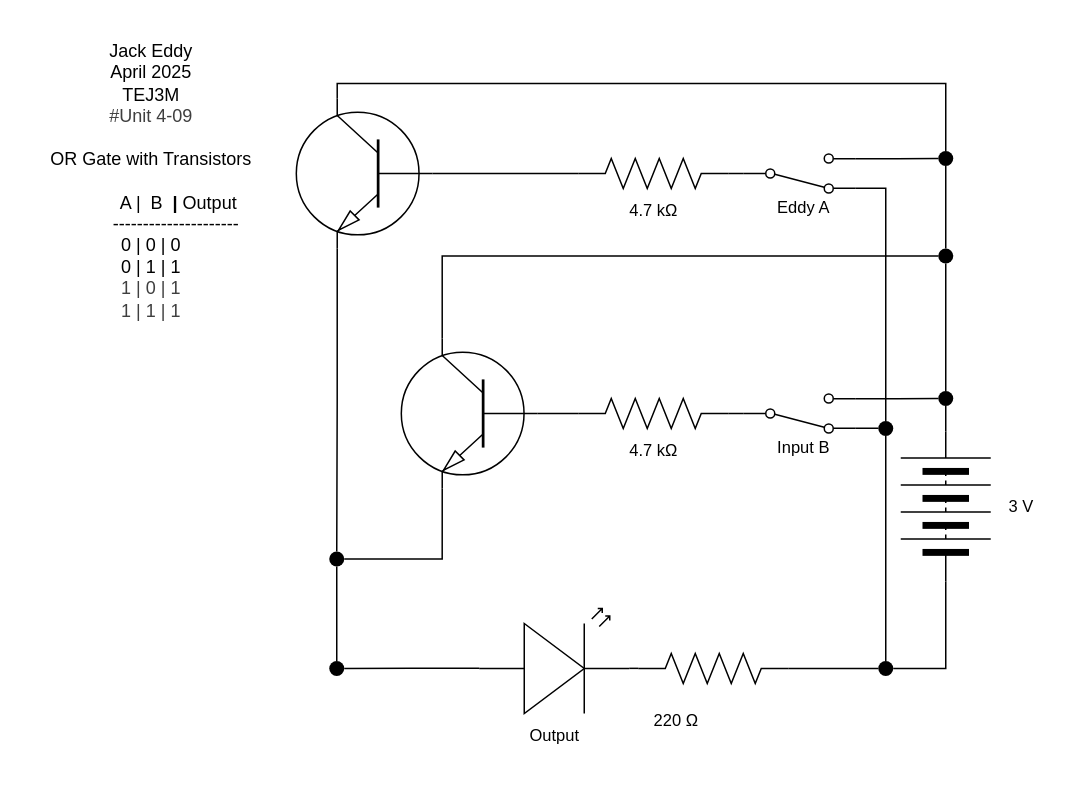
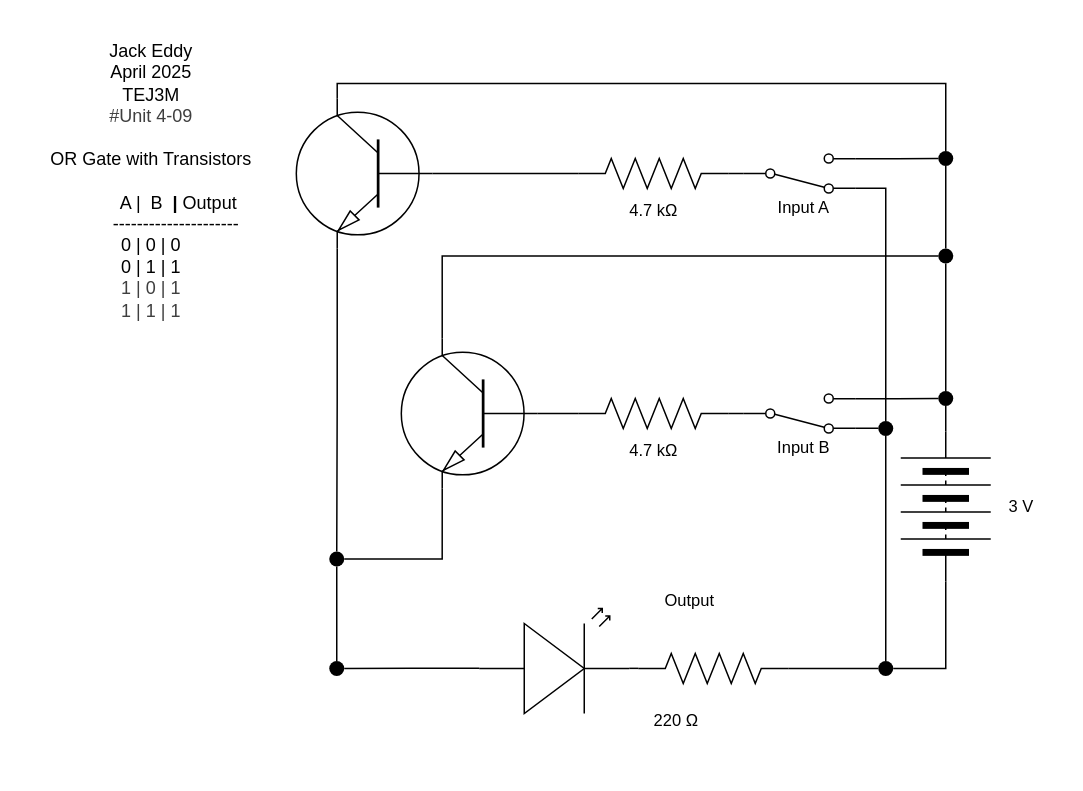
  <mxCell id="0" />
  <mxCell id="1" parent="0" />
  <mxCell id="2" style="edgeStyle=orthogonalEdgeStyle;shape=connector;rounded=0;html=1;exitX=0.7;exitY=1;exitDx=0;exitDy=0;exitPerimeter=0;entryX=1;entryY=0.5;entryDx=0;entryDy=0;strokeColor=default;align=center;verticalAlign=middle;fontFamily=Helvetica;fontSize=11;fontColor=default;labelBackgroundColor=default;endArrow=none;endFill=0;" edge="1" parent="1" source="4" target="43"><mxGeometry relative="1" as="geometry" /></mxCell>
  <mxCell id="3" style="edgeStyle=orthogonalEdgeStyle;shape=connector;rounded=0;html=1;exitX=0.7;exitY=0;exitDx=0;exitDy=0;exitPerimeter=0;entryX=0;entryY=0.5;entryDx=0;entryDy=0;strokeColor=default;align=center;verticalAlign=middle;fontFamily=Helvetica;fontSize=11;fontColor=default;labelBackgroundColor=default;endArrow=none;endFill=0;" edge="1" parent="1" source="4" target="45"><mxGeometry relative="1" as="geometry" /></mxCell>
  <mxCell id="4" value="" style="verticalLabelPosition=bottom;shadow=0;dashed=0;align=center;html=1;verticalAlign=top;shape=mxgraph.electrical.transistors.npn_transistor_1;flipH=1;" vertex="1" parent="1"><mxGeometry x="265" y="225" width="95" height="100" as="geometry" /></mxCell>
  <mxCell id="5" style="edgeStyle=orthogonalEdgeStyle;shape=connector;rounded=0;html=1;exitX=0.7;exitY=0;exitDx=0;exitDy=0;exitPerimeter=0;entryX=0.5;entryY=0;entryDx=0;entryDy=0;strokeColor=default;align=center;verticalAlign=middle;fontFamily=Helvetica;fontSize=11;fontColor=default;labelBackgroundColor=default;endArrow=none;endFill=0;" edge="1" parent="1" source="7" target="31"><mxGeometry relative="1" as="geometry" /></mxCell>
  <mxCell id="6" style="edgeStyle=orthogonalEdgeStyle;shape=connector;rounded=0;html=1;exitX=0.7;exitY=1;exitDx=0;exitDy=0;exitPerimeter=0;entryX=0.5;entryY=0;entryDx=0;entryDy=0;strokeColor=default;align=center;verticalAlign=middle;fontFamily=Helvetica;fontSize=11;fontColor=default;labelBackgroundColor=default;endArrow=none;endFill=0;" edge="1" parent="1" source="7" target="43"><mxGeometry relative="1" as="geometry" /></mxCell>
  <mxCell id="7" value="" style="verticalLabelPosition=bottom;shadow=0;dashed=0;align=center;html=1;verticalAlign=top;shape=mxgraph.electrical.transistors.npn_transistor_1;flipH=1;" vertex="1" parent="1"><mxGeometry x="195" y="65" width="95" height="100" as="geometry" /></mxCell>
  <mxCell id="8" style="edgeStyle=orthogonalEdgeStyle;shape=connector;rounded=0;html=1;exitX=1;exitY=0.5;exitDx=0;exitDy=0;exitPerimeter=0;entryX=0;entryY=0.5;entryDx=0;entryDy=0;strokeColor=default;align=center;verticalAlign=middle;fontFamily=Helvetica;fontSize=11;fontColor=default;labelBackgroundColor=default;endArrow=none;endFill=0;" edge="1" parent="1" source="9" target="15"><mxGeometry relative="1" as="geometry" /></mxCell>
  <mxCell id="9" value="" style="pointerEvents=1;verticalLabelPosition=bottom;shadow=0;dashed=0;align=center;html=1;verticalAlign=top;shape=mxgraph.electrical.resistors.resistor_2;fontFamily=Helvetica;fontSize=11;fontColor=default;labelBackgroundColor=default;" vertex="1" parent="1"><mxGeometry x="385" y="105" width="100" height="20" as="geometry" /></mxCell>
  <mxCell id="10" style="edgeStyle=orthogonalEdgeStyle;shape=connector;rounded=0;html=1;exitX=1;exitY=0.5;exitDx=0;exitDy=0;exitPerimeter=0;entryX=0;entryY=0.5;entryDx=0;entryDy=0;strokeColor=default;align=center;verticalAlign=middle;fontFamily=Helvetica;fontSize=11;fontColor=default;labelBackgroundColor=default;endArrow=none;endFill=0;" edge="1" parent="1" source="11" target="18"><mxGeometry relative="1" as="geometry" /></mxCell>
  <mxCell id="11" value="" style="pointerEvents=1;verticalLabelPosition=bottom;shadow=0;dashed=0;align=center;html=1;verticalAlign=top;shape=mxgraph.electrical.resistors.resistor_2;fontFamily=Helvetica;fontSize=11;fontColor=default;labelBackgroundColor=default;" vertex="1" parent="1"><mxGeometry x="385" y="265" width="100" height="20" as="geometry" /></mxCell>
  <mxCell id="12" style="edgeStyle=orthogonalEdgeStyle;shape=connector;rounded=0;html=1;exitX=0;exitY=0.5;exitDx=0;exitDy=0;exitPerimeter=0;entryX=0;entryY=0.5;entryDx=0;entryDy=0;entryPerimeter=0;strokeColor=default;align=center;verticalAlign=middle;fontFamily=Helvetica;fontSize=11;fontColor=default;labelBackgroundColor=default;endArrow=none;endFill=0;" edge="1" parent="1" source="9" target="7"><mxGeometry relative="1" as="geometry" /></mxCell>
  <mxCell id="13" style="edgeStyle=orthogonalEdgeStyle;shape=connector;rounded=0;html=1;exitX=0;exitY=0.5;exitDx=0;exitDy=0;exitPerimeter=0;entryX=0;entryY=0.5;entryDx=0;entryDy=0;entryPerimeter=0;strokeColor=default;align=center;verticalAlign=middle;fontFamily=Helvetica;fontSize=11;fontColor=default;labelBackgroundColor=default;endArrow=none;endFill=0;" edge="1" parent="1" source="4" target="11"><mxGeometry relative="1" as="geometry" /></mxCell>
  <mxCell id="14" style="edgeStyle=orthogonalEdgeStyle;shape=connector;rounded=0;html=1;exitX=1;exitY=0.12;exitDx=0;exitDy=0;entryX=0;entryY=0.5;entryDx=0;entryDy=0;strokeColor=default;align=center;verticalAlign=middle;fontFamily=Helvetica;fontSize=11;fontColor=default;labelBackgroundColor=default;endArrow=none;endFill=0;" edge="1" parent="1" source="15" target="31"><mxGeometry relative="1" as="geometry" /></mxCell>
  <mxCell id="15" value="" style="html=1;shape=mxgraph.electrical.electro-mechanical.twoWaySwitch;aspect=fixed;elSwitchState=2;flipH=0;rotation=0;flipV=1;" vertex="1" parent="1"><mxGeometry x="495" y="102" width="75" height="26" as="geometry" /></mxCell>
  <mxCell id="16" style="edgeStyle=orthogonalEdgeStyle;shape=connector;rounded=0;html=1;exitX=1;exitY=0.88;exitDx=0;exitDy=0;entryX=0;entryY=0.5;entryDx=0;entryDy=0;strokeColor=default;align=center;verticalAlign=middle;fontFamily=Helvetica;fontSize=11;fontColor=default;labelBackgroundColor=default;endArrow=none;endFill=0;" edge="1" parent="1" source="18" target="27"><mxGeometry relative="1" as="geometry" /></mxCell>
  <mxCell id="17" style="edgeStyle=orthogonalEdgeStyle;shape=connector;rounded=0;html=1;exitX=1;exitY=0.12;exitDx=0;exitDy=0;entryX=0;entryY=0.5;entryDx=0;entryDy=0;strokeColor=default;align=center;verticalAlign=middle;fontFamily=Helvetica;fontSize=11;fontColor=default;labelBackgroundColor=default;endArrow=none;endFill=0;" edge="1" parent="1" source="18" target="29"><mxGeometry relative="1" as="geometry" /></mxCell>
  <mxCell id="18" value="" style="html=1;shape=mxgraph.electrical.electro-mechanical.twoWaySwitch;aspect=fixed;elSwitchState=2;flipH=0;rotation=0;flipV=1;" vertex="1" parent="1"><mxGeometry x="495" y="262" width="75" height="26" as="geometry" /></mxCell>
  <mxCell id="19" style="edgeStyle=orthogonalEdgeStyle;shape=connector;rounded=0;html=1;exitX=0;exitY=0.57;exitDx=0;exitDy=0;exitPerimeter=0;entryX=1;entryY=0.5;entryDx=0;entryDy=0;strokeColor=default;align=center;verticalAlign=middle;fontFamily=Helvetica;fontSize=11;fontColor=default;labelBackgroundColor=default;endArrow=none;endFill=0;" edge="1" parent="1" source="20" target="46"><mxGeometry relative="1" as="geometry" /></mxCell>
  <mxCell id="20" value="" style="verticalLabelPosition=bottom;shadow=0;dashed=0;align=center;html=1;verticalAlign=top;shape=mxgraph.electrical.opto_electronics.led_2;pointerEvents=1;fontFamily=Helvetica;fontSize=11;fontColor=default;labelBackgroundColor=default;" vertex="1" parent="1"><mxGeometry x="319" y="405" width="100" height="70" as="geometry" /></mxCell>
  <mxCell id="21" style="edgeStyle=orthogonalEdgeStyle;shape=connector;rounded=0;html=1;exitX=1;exitY=0.5;exitDx=0;exitDy=0;exitPerimeter=0;entryX=0;entryY=0.5;entryDx=0;entryDy=0;strokeColor=default;align=center;verticalAlign=middle;fontFamily=Helvetica;fontSize=11;fontColor=default;labelBackgroundColor=default;endArrow=none;endFill=0;" edge="1" parent="1" source="22" target="25"><mxGeometry relative="1" as="geometry" /></mxCell>
  <mxCell id="22" value="" style="pointerEvents=1;verticalLabelPosition=bottom;shadow=0;dashed=0;align=center;html=1;verticalAlign=top;shape=mxgraph.electrical.resistors.resistor_2;fontFamily=Helvetica;fontSize=11;fontColor=default;labelBackgroundColor=default;" vertex="1" parent="1"><mxGeometry x="425" y="435" width="100" height="20" as="geometry" /></mxCell>
  <mxCell id="23" style="edgeStyle=orthogonalEdgeStyle;shape=connector;rounded=0;html=1;exitX=1;exitY=0.57;exitDx=0;exitDy=0;exitPerimeter=0;entryX=0;entryY=0.5;entryDx=0;entryDy=0;entryPerimeter=0;strokeColor=default;align=center;verticalAlign=middle;fontFamily=Helvetica;fontSize=11;fontColor=default;labelBackgroundColor=default;endArrow=none;endFill=0;" edge="1" parent="1" source="20" target="22"><mxGeometry relative="1" as="geometry" /></mxCell>
  <mxCell id="24" style="edgeStyle=orthogonalEdgeStyle;shape=connector;rounded=0;html=1;exitX=0.5;exitY=0;exitDx=0;exitDy=0;entryX=0.5;entryY=1;entryDx=0;entryDy=0;strokeColor=default;align=center;verticalAlign=middle;fontFamily=Helvetica;fontSize=11;fontColor=default;labelBackgroundColor=default;endArrow=none;endFill=0;" edge="1" parent="1" source="25" target="27"><mxGeometry relative="1" as="geometry" /></mxCell>
  <mxCell id="25" value="" style="shape=ellipse;fillColor=light-dark(#000000, #51a8ff);strokeColor=none;html=1;sketch=0;fontFamily=Helvetica;fontSize=11;fontColor=default;labelBackgroundColor=default;" vertex="1" parent="1"><mxGeometry x="585" y="440" width="10" height="10" as="geometry" /></mxCell>
  <mxCell id="26" style="edgeStyle=orthogonalEdgeStyle;shape=connector;rounded=0;html=1;exitX=0.5;exitY=0;exitDx=0;exitDy=0;entryX=1;entryY=0.88;entryDx=0;entryDy=0;strokeColor=default;align=center;verticalAlign=middle;fontFamily=Helvetica;fontSize=11;fontColor=default;labelBackgroundColor=default;endArrow=none;endFill=0;" edge="1" parent="1" source="27" target="15"><mxGeometry relative="1" as="geometry" /></mxCell>
  <mxCell id="27" value="" style="shape=ellipse;fillColor=light-dark(#000000, #51a8ff);strokeColor=none;html=1;sketch=0;fontFamily=Helvetica;fontSize=11;fontColor=default;labelBackgroundColor=default;" vertex="1" parent="1"><mxGeometry x="585" y="280" width="10" height="10" as="geometry" /></mxCell>
  <mxCell id="28" style="edgeStyle=orthogonalEdgeStyle;shape=connector;rounded=0;html=1;exitX=0.5;exitY=1;exitDx=0;exitDy=0;entryX=1;entryY=0.5;entryDx=0;entryDy=0;strokeColor=default;align=center;verticalAlign=middle;fontFamily=Helvetica;fontSize=11;fontColor=default;labelBackgroundColor=default;endArrow=none;endFill=0;" edge="1" parent="1" source="29" target="33"><mxGeometry relative="1" as="geometry" /></mxCell>
  <mxCell id="29" value="" style="shape=ellipse;fillColor=light-dark(#000000, #51a8ff);strokeColor=none;html=1;sketch=0;fontFamily=Helvetica;fontSize=11;fontColor=default;labelBackgroundColor=default;" vertex="1" parent="1"><mxGeometry x="625" y="260" width="10" height="10" as="geometry" /></mxCell>
  <mxCell id="30" style="edgeStyle=orthogonalEdgeStyle;shape=connector;rounded=0;html=1;exitX=0.5;exitY=1;exitDx=0;exitDy=0;entryX=0.5;entryY=0;entryDx=0;entryDy=0;strokeColor=default;align=center;verticalAlign=middle;fontFamily=Helvetica;fontSize=11;fontColor=default;labelBackgroundColor=default;endArrow=none;endFill=0;" edge="1" parent="1" source="45" target="29"><mxGeometry relative="1" as="geometry" /></mxCell>
  <mxCell id="31" value="" style="shape=ellipse;fillColor=light-dark(#000000, #51a8ff);strokeColor=none;html=1;sketch=0;fontFamily=Helvetica;fontSize=11;fontColor=default;labelBackgroundColor=default;" vertex="1" parent="1"><mxGeometry x="625" y="100" width="10" height="10" as="geometry" /></mxCell>
  <mxCell id="32" style="edgeStyle=orthogonalEdgeStyle;shape=connector;rounded=0;html=1;exitX=0;exitY=0.5;exitDx=0;exitDy=0;entryX=1;entryY=0.5;entryDx=0;entryDy=0;strokeColor=default;align=center;verticalAlign=middle;fontFamily=Helvetica;fontSize=11;fontColor=default;labelBackgroundColor=default;endArrow=none;endFill=0;" edge="1" parent="1" source="33" target="25"><mxGeometry relative="1" as="geometry" /></mxCell>
  <mxCell id="33" value="" style="pointerEvents=1;verticalLabelPosition=bottom;shadow=0;dashed=0;align=center;html=1;verticalAlign=top;shape=mxgraph.electrical.miscellaneous.batteryStack;rotation=-90;" vertex="1" parent="1"><mxGeometry x="580" y="307" width="100" height="60" as="geometry" /></mxCell>
  <mxCell id="34" value="3 V" style="text;html=1;align=center;verticalAlign=middle;resizable=0;points=[];autosize=1;strokeColor=none;fillColor=none;fontFamily=Helvetica;fontSize=11;fontColor=default;labelBackgroundColor=default;" vertex="1" parent="1"><mxGeometry x="660" y="322" width="40" height="30" as="geometry" /></mxCell>
  <mxCell id="35" value="220 Ω" style="text;html=1;align=center;verticalAlign=middle;resizable=0;points=[];autosize=1;strokeColor=none;fillColor=none;fontFamily=Helvetica;fontSize=11;fontColor=default;labelBackgroundColor=default;" vertex="1" parent="1"><mxGeometry x="425" y="465" width="50" height="30" as="geometry" /></mxCell>
  <mxCell id="36" value="4.7 kΩ" style="text;html=1;align=center;verticalAlign=middle;resizable=0;points=[];autosize=1;strokeColor=none;fillColor=none;fontFamily=Helvetica;fontSize=11;fontColor=default;labelBackgroundColor=default;" vertex="1" parent="1"><mxGeometry x="405" y="285" width="60" height="30" as="geometry" /></mxCell>
  <mxCell id="37" value="4.7 kΩ" style="text;html=1;align=center;verticalAlign=middle;resizable=0;points=[];autosize=1;strokeColor=none;fillColor=none;fontFamily=Helvetica;fontSize=11;fontColor=default;labelBackgroundColor=default;" vertex="1" parent="1"><mxGeometry x="405" y="125" width="60" height="30" as="geometry" /></mxCell>
- <mxCell id="38" value="Eddy A" style="text;html=1;align=center;verticalAlign=middle;resizable=0;points=[];autosize=1;strokeColor=none;fillColor=none;fontFamily=Helvetica;fontSize=11;fontColor=default;labelBackgroundColor=default;" vertex="1" parent="1"><mxGeometry x="505" y="123" width="60" height="30" as="geometry" /></mxCell>
+ <mxCell id="38" value="Input A" style="text;html=1;align=center;verticalAlign=middle;resizable=0;points=[];autosize=1;strokeColor=none;fillColor=none;fontFamily=Helvetica;fontSize=11;fontColor=default;labelBackgroundColor=default;" vertex="1" parent="1"><mxGeometry x="505" y="123" width="60" height="30" as="geometry" /></mxCell>
  <mxCell id="39" value="Input B" style="text;html=1;align=center;verticalAlign=middle;resizable=0;points=[];autosize=1;strokeColor=none;fillColor=none;fontFamily=Helvetica;fontSize=11;fontColor=default;labelBackgroundColor=default;" vertex="1" parent="1"><mxGeometry x="505" y="283" width="60" height="30" as="geometry" /></mxCell>
- <mxCell id="40" value="Output" style="text;html=1;align=center;verticalAlign=middle;resizable=0;points=[];autosize=1;strokeColor=none;fillColor=none;fontFamily=Helvetica;fontSize=11;fontColor=default;labelBackgroundColor=default;" vertex="1" parent="1"><mxGeometry x="339" y="475" width="60" height="30" as="geometry" /></mxCell>
+ <mxCell id="40" value="Output" style="text;html=1;align=center;verticalAlign=middle;resizable=0;points=[];autosize=1;strokeColor=none;fillColor=none;fontFamily=Helvetica;fontSize=11;fontColor=default;labelBackgroundColor=default;" vertex="1" parent="1"><mxGeometry x="429" y="385" width="60" height="30" as="geometry" /></mxCell>
  <mxCell id="41" value="Jack Eddy&lt;div&gt;&lt;font color=&quot;#000000&quot;&gt;April 2025&lt;br&gt;&lt;/font&gt;&lt;div&gt;&lt;span style=&quot;background-color: transparent;&quot;&gt;TEJ3M&lt;/span&gt;&lt;/div&gt;&lt;/div&gt;&lt;div&gt;&lt;div style=&quot;color: rgb(63, 63, 63);&quot;&gt;#Unit 4-09&lt;/div&gt;&lt;/div&gt;&lt;div&gt;&lt;br&gt;&lt;/div&gt;&lt;div&gt;OR Gate with Transistors&lt;/div&gt;&lt;div&gt;&lt;br&gt;&lt;/div&gt;&lt;div&gt;&amp;nbsp; &amp;nbsp; &amp;nbsp; &amp;nbsp; &amp;nbsp; &amp;nbsp;A |&amp;nbsp; B&amp;nbsp;&amp;nbsp;&lt;b&gt;|&lt;/b&gt; Output&lt;/div&gt;&lt;div&gt;&amp;nbsp; &amp;nbsp; &amp;nbsp; &amp;nbsp; &amp;nbsp; -------&lt;span style=&quot;background-color: transparent;&quot;&gt;--------------&lt;/span&gt;&lt;/div&gt;&lt;div&gt;0 | 0 | 0&lt;/div&gt;&lt;div&gt;0 | 1 | 1&lt;/div&gt;&lt;div&gt;&lt;div style=&quot;color: rgb(63, 63, 63); scrollbar-color: rgb(226, 226, 226) rgb(251, 251, 251);&quot;&gt;1 | 0 | 1&lt;/div&gt;&lt;div style=&quot;color: rgb(63, 63, 63); scrollbar-color: rgb(226, 226, 226) rgb(251, 251, 251);&quot;&gt;1 | 1 | 1&lt;/div&gt;&lt;/div&gt;" style="text;html=1;align=center;verticalAlign=middle;resizable=0;points=[];autosize=1;strokeColor=none;fillColor=none;" vertex="1" parent="1"><mxGeometry x="20" y="20" width="160" height="200" as="geometry" /></mxCell>
  <mxCell id="42" style="edgeStyle=orthogonalEdgeStyle;shape=connector;rounded=0;html=1;exitX=0.5;exitY=1;exitDx=0;exitDy=0;entryX=0.5;entryY=0;entryDx=0;entryDy=0;strokeColor=default;align=center;verticalAlign=middle;fontFamily=Helvetica;fontSize=11;fontColor=default;labelBackgroundColor=default;endArrow=none;endFill=0;" edge="1" parent="1" source="43" target="46"><mxGeometry relative="1" as="geometry" /></mxCell>
  <mxCell id="43" value="" style="shape=ellipse;fillColor=light-dark(#000000, #51a8ff);strokeColor=none;html=1;sketch=0;fontFamily=Helvetica;fontSize=11;fontColor=default;labelBackgroundColor=default;" vertex="1" parent="1"><mxGeometry x="219" y="367" width="10" height="10" as="geometry" /></mxCell>
  <mxCell id="44" value="" style="edgeStyle=orthogonalEdgeStyle;shape=connector;rounded=0;html=1;exitX=0.5;exitY=1;exitDx=0;exitDy=0;entryX=0.5;entryY=0;entryDx=0;entryDy=0;strokeColor=default;align=center;verticalAlign=middle;fontFamily=Helvetica;fontSize=11;fontColor=default;labelBackgroundColor=default;endArrow=none;endFill=0;" edge="1" parent="1" source="31" target="45"><mxGeometry relative="1" as="geometry"><mxPoint x="630" y="110" as="sourcePoint" /><mxPoint x="630" y="260" as="targetPoint" /></mxGeometry></mxCell>
  <mxCell id="45" value="" style="shape=ellipse;fillColor=light-dark(#000000, #51a8ff);strokeColor=none;html=1;sketch=0;fontFamily=Helvetica;fontSize=11;fontColor=default;labelBackgroundColor=default;" vertex="1" parent="1"><mxGeometry x="625" y="165" width="10" height="10" as="geometry" /></mxCell>
  <mxCell id="46" value="" style="shape=ellipse;fillColor=light-dark(#000000, #51a8ff);strokeColor=none;html=1;sketch=0;fontFamily=Helvetica;fontSize=11;fontColor=default;labelBackgroundColor=default;" vertex="1" parent="1"><mxGeometry x="219" y="440" width="10" height="10" as="geometry" /></mxCell>
